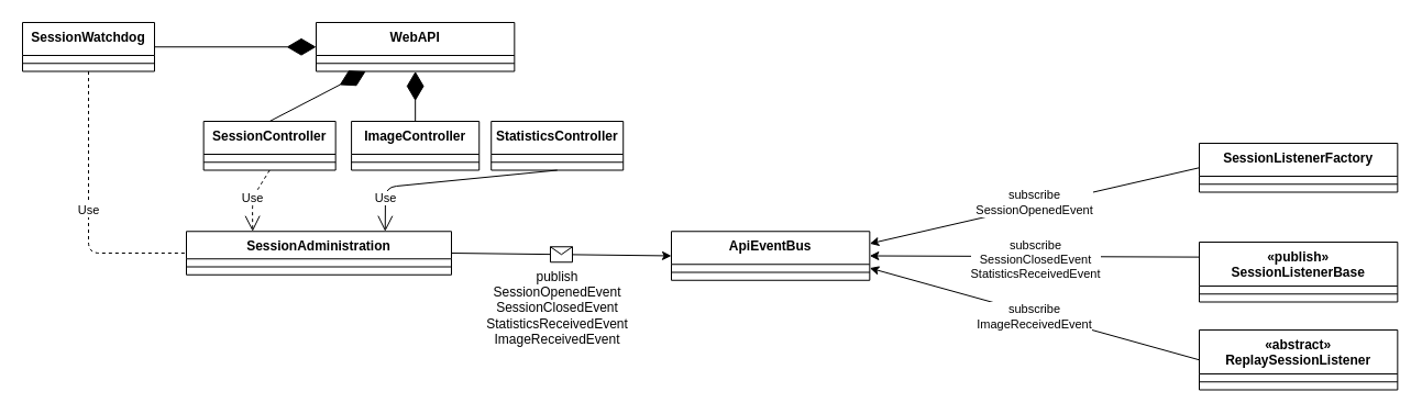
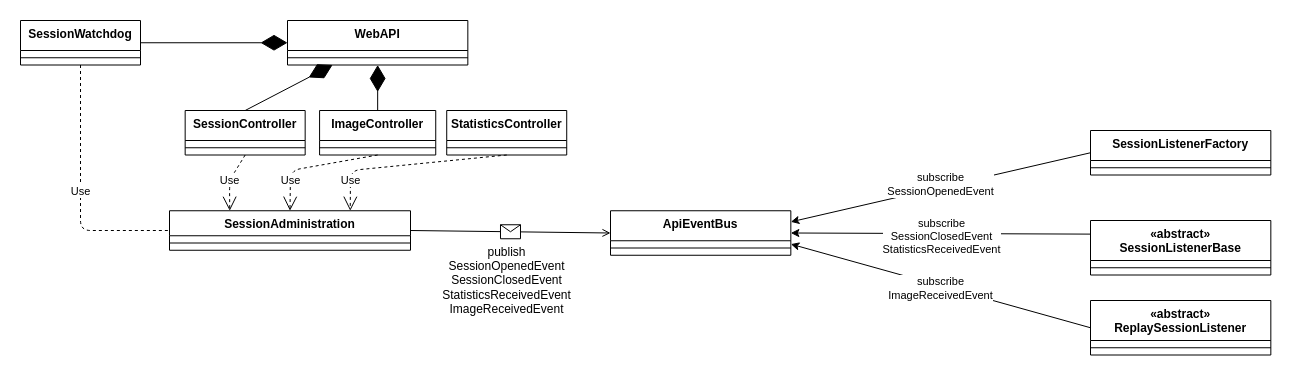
  <mxCell id="0" />
  <mxCell id="1" parent="0" />
  <mxCell id="2" value="ApiEventBus" style="swimlane;fontStyle=1;align=center;verticalAlign=top;childLayout=stackLayout;horizontal=1;startSize=30;horizontalStack=0;resizeParent=1;resizeParentMax=0;resizeLast=0;collapsible=1;marginBottom=0;" vertex="1" parent="1"><mxGeometry x="610" y="210.25" width="180.33" height="44.495" as="geometry"><mxRectangle x="575.06" y="313.22" width="120" height="37" as="alternateBounds" /></mxGeometry></mxCell>
  <mxCell id="3" value="" style="line;strokeWidth=1;fillColor=none;align=left;verticalAlign=middle;spacingTop=-1;spacingLeft=3;spacingRight=3;rotatable=0;labelPosition=right;points=[];portConstraint=eastwest;" vertex="1" parent="2"><mxGeometry y="30" width="180.33" height="14.495" as="geometry" /></mxCell>
  <mxCell id="4" value="WebAPI" style="swimlane;fontStyle=1;align=center;verticalAlign=top;childLayout=stackLayout;horizontal=1;startSize=30;horizontalStack=0;resizeParent=1;resizeParentMax=0;resizeLast=0;collapsible=1;marginBottom=0;" vertex="1" parent="1"><mxGeometry x="286.997" y="20.004" width="180.328" height="44.495" as="geometry"><mxRectangle x="575.06" y="313.22" width="120" height="37" as="alternateBounds" /></mxGeometry></mxCell>
  <mxCell id="5" value="" style="line;strokeWidth=1;fillColor=none;align=left;verticalAlign=middle;spacingTop=-1;spacingLeft=3;spacingRight=3;rotatable=0;labelPosition=right;points=[];portConstraint=eastwest;" vertex="1" parent="4"><mxGeometry y="30" width="180.328" height="14.495" as="geometry" /></mxCell>
  <mxCell id="6" value="SessionController" style="swimlane;fontStyle=1;align=center;verticalAlign=top;childLayout=stackLayout;horizontal=1;startSize=30;horizontalStack=0;resizeParent=1;resizeParentMax=0;resizeLast=0;collapsible=1;marginBottom=0;" vertex="1" parent="1"><mxGeometry x="184.67" y="110" width="120" height="44.495" as="geometry"><mxRectangle x="575.06" y="313.22" width="120" height="37" as="alternateBounds" /></mxGeometry></mxCell>
  <mxCell id="7" value="" style="line;strokeWidth=1;fillColor=none;align=left;verticalAlign=middle;spacingTop=-1;spacingLeft=3;spacingRight=3;rotatable=0;labelPosition=right;points=[];portConstraint=eastwest;" vertex="1" parent="6"><mxGeometry y="30" width="120" height="14.495" as="geometry" /></mxCell>
  <mxCell id="8" value="StatisticsController" style="swimlane;fontStyle=1;align=center;verticalAlign=top;childLayout=stackLayout;horizontal=1;startSize=30;horizontalStack=0;resizeParent=1;resizeParentMax=0;resizeLast=0;collapsible=1;marginBottom=0;" vertex="1" parent="1"><mxGeometry x="446.23" y="110" width="120" height="44.495" as="geometry"><mxRectangle x="575.06" y="313.22" width="120" height="37" as="alternateBounds" /></mxGeometry></mxCell>
  <mxCell id="9" value="" style="line;strokeWidth=1;fillColor=none;align=left;verticalAlign=middle;spacingTop=-1;spacingLeft=3;spacingRight=3;rotatable=0;labelPosition=right;points=[];portConstraint=eastwest;" vertex="1" parent="8"><mxGeometry y="30" width="120" height="14.495" as="geometry" /></mxCell>
  <mxCell id="10" value="ImageController" style="swimlane;fontStyle=1;align=center;verticalAlign=top;childLayout=stackLayout;horizontal=1;startSize=30;horizontalStack=0;resizeParent=1;resizeParentMax=0;resizeLast=0;collapsible=1;marginBottom=0;" vertex="1" parent="1"><mxGeometry x="319.08" y="110" width="116.16" height="44.495" as="geometry"><mxRectangle x="575.06" y="313.22" width="120" height="37" as="alternateBounds" /></mxGeometry></mxCell>
  <mxCell id="11" value="" style="line;strokeWidth=1;fillColor=none;align=left;verticalAlign=middle;spacingTop=-1;spacingLeft=3;spacingRight=3;rotatable=0;labelPosition=right;points=[];portConstraint=eastwest;" vertex="1" parent="10"><mxGeometry y="30" width="116.16" height="14.495" as="geometry" /></mxCell>
  <mxCell id="12" value="SessionWatchdog" style="swimlane;fontStyle=1;align=center;verticalAlign=top;childLayout=stackLayout;horizontal=1;startSize=30;horizontalStack=0;resizeParent=1;resizeParentMax=0;resizeLast=0;collapsible=1;marginBottom=0;" vertex="1" parent="1"><mxGeometry x="20" y="20" width="120" height="44.495" as="geometry"><mxRectangle x="575.06" y="313.22" width="120" height="37" as="alternateBounds" /></mxGeometry></mxCell>
  <mxCell id="13" value="" style="line;strokeWidth=1;fillColor=none;align=left;verticalAlign=middle;spacingTop=-1;spacingLeft=3;spacingRight=3;rotatable=0;labelPosition=right;points=[];portConstraint=eastwest;" vertex="1" parent="12"><mxGeometry y="30" width="120" height="14.495" as="geometry" /></mxCell>
  <mxCell id="14" value="SessionAdministration" style="swimlane;fontStyle=1;align=center;verticalAlign=top;childLayout=stackLayout;horizontal=1;startSize=25;horizontalStack=0;resizeParent=1;resizeParentMax=0;resizeLast=0;collapsible=1;marginBottom=0;" vertex="1" parent="1"><mxGeometry x="169" y="210.25" width="241" height="39.495" as="geometry"><mxRectangle x="575.06" y="313.22" width="120" height="37" as="alternateBounds" /></mxGeometry></mxCell>
  <mxCell id="15" value="" style="line;strokeWidth=1;fillColor=none;align=left;verticalAlign=middle;spacingTop=-1;spacingLeft=3;spacingRight=3;rotatable=0;labelPosition=right;points=[];portConstraint=eastwest;" vertex="1" parent="14"><mxGeometry y="25" width="241" height="14.495" as="geometry" /></mxCell>
  <mxCell id="16" value="SessionListenerFactory" style="swimlane;fontStyle=1;align=center;verticalAlign=top;childLayout=stackLayout;horizontal=1;startSize=30;horizontalStack=0;resizeParent=1;resizeParentMax=0;resizeLast=0;collapsible=1;marginBottom=0;" vertex="1" parent="1"><mxGeometry x="1090" y="130" width="180.33" height="44.495" as="geometry"><mxRectangle x="575.06" y="313.22" width="120" height="37" as="alternateBounds" /></mxGeometry></mxCell>
  <mxCell id="17" value="" style="line;strokeWidth=1;fillColor=none;align=left;verticalAlign=middle;spacingTop=-1;spacingLeft=3;spacingRight=3;rotatable=0;labelPosition=right;points=[];portConstraint=eastwest;" vertex="1" parent="16"><mxGeometry y="30" width="180.33" height="14.495" as="geometry" /></mxCell>
- <mxCell id="18" value="«publish»&#10;SessionListenerBase" style="swimlane;fontStyle=1;align=center;verticalAlign=top;childLayout=stackLayout;horizontal=1;startSize=40;horizontalStack=0;resizeParent=1;resizeParentMax=0;resizeLast=0;collapsible=1;marginBottom=0;" vertex="1" parent="1"><mxGeometry x="1090" y="220" width="180.33" height="54.495" as="geometry"><mxRectangle x="575.06" y="313.22" width="120" height="37" as="alternateBounds" /></mxGeometry></mxCell>
+ <mxCell id="18" value="«abstract»&#10;SessionListenerBase" style="swimlane;fontStyle=1;align=center;verticalAlign=top;childLayout=stackLayout;horizontal=1;startSize=40;horizontalStack=0;resizeParent=1;resizeParentMax=0;resizeLast=0;collapsible=1;marginBottom=0;" vertex="1" parent="1"><mxGeometry x="1090" y="220" width="180.33" height="54.495" as="geometry"><mxRectangle x="575.06" y="313.22" width="120" height="37" as="alternateBounds" /></mxGeometry></mxCell>
  <mxCell id="19" value="" style="line;strokeWidth=1;fillColor=none;align=left;verticalAlign=middle;spacingTop=-1;spacingLeft=3;spacingRight=3;rotatable=0;labelPosition=right;points=[];portConstraint=eastwest;" vertex="1" parent="18"><mxGeometry y="40" width="180.33" height="14.495" as="geometry" /></mxCell>
  <mxCell id="20" value="«abstract»&#10;ReplaySessionListener" style="swimlane;fontStyle=1;align=center;verticalAlign=top;childLayout=stackLayout;horizontal=1;startSize=40;horizontalStack=0;resizeParent=1;resizeParentMax=0;resizeLast=0;collapsible=1;marginBottom=0;" vertex="1" parent="1"><mxGeometry x="1090" y="300" width="180.33" height="54.495" as="geometry"><mxRectangle x="575.06" y="313.22" width="120" height="37" as="alternateBounds" /></mxGeometry></mxCell>
  <mxCell id="21" value="" style="line;strokeWidth=1;fillColor=none;align=left;verticalAlign=middle;spacingTop=-1;spacingLeft=3;spacingRight=3;rotatable=0;labelPosition=right;points=[];portConstraint=eastwest;" vertex="1" parent="20"><mxGeometry y="40" width="180.33" height="14.495" as="geometry" /></mxCell>
- <mxCell id="22" value="" style="endArrow=classic;html=1;entryX=0;entryY=0.5;entryDx=0;entryDy=0;exitX=1;exitY=0.5;exitDx=0;exitDy=0;" edge="1" parent="1" source="14" target="2"><mxGeometry relative="1" as="geometry"><mxPoint x="450" y="200" as="sourcePoint" /><mxPoint x="680" y="250" as="targetPoint" /></mxGeometry></mxCell>
+ <mxCell id="22" value="" style="endArrow=open;html=1;entryX=0;entryY=0.5;entryDx=0;entryDy=0;exitX=1;exitY=0.5;exitDx=0;exitDy=0;" edge="1" parent="1" source="14" target="2"><mxGeometry relative="1" as="geometry"><mxPoint x="450" y="200" as="sourcePoint" /><mxPoint x="680" y="250" as="targetPoint" /></mxGeometry></mxCell>
  <mxCell id="23" value="" style="shape=message;html=1;outlineConnect=0;" vertex="1" parent="22"><mxGeometry width="20" height="14" relative="1" as="geometry"><mxPoint x="-10" y="-7" as="offset" /></mxGeometry></mxCell>
  <mxCell id="24" value="publish&lt;br&gt;SessionOpenedEvent&lt;br&gt;SessionClosedEvent&lt;br&gt;StatisticsReceivedEvent&lt;br&gt;ImageReceivedEvent&lt;br&gt;" style="text;html=1;align=center;verticalAlign=middle;resizable=0;points=[];autosize=1;strokeColor=none;" vertex="1" parent="1"><mxGeometry x="436.23" y="240" width="140" height="80" as="geometry" /></mxCell>
  <mxCell id="25" value="" style="endArrow=classic;html=1;exitX=0;exitY=0.5;exitDx=0;exitDy=0;entryX=1;entryY=0.75;entryDx=0;entryDy=0;" edge="1" parent="1" source="20" target="2"><mxGeometry relative="1" as="geometry"><mxPoint x="950" y="320" as="sourcePoint" /><mxPoint x="880" y="240" as="targetPoint" /></mxGeometry></mxCell>
  <mxCell id="26" value="subscribe&lt;br&gt;ImageReceivedEvent" style="edgeLabel;resizable=0;html=1;align=center;verticalAlign=middle;" connectable="0" vertex="1" parent="25"><mxGeometry relative="1" as="geometry"><mxPoint y="2" as="offset" /></mxGeometry></mxCell>
  <mxCell id="27" value="" style="endArrow=classic;html=1;exitX=0;exitY=0.5;exitDx=0;exitDy=0;entryX=1;entryY=0.25;entryDx=0;entryDy=0;" edge="1" parent="1" source="16" target="2"><mxGeometry relative="1" as="geometry"><mxPoint x="1060" y="347.248" as="sourcePoint" /><mxPoint x="890.33" y="228.874" as="targetPoint" /></mxGeometry></mxCell>
  <mxCell id="28" value="subscribe&lt;br&gt;SessionOpenedEvent" style="edgeLabel;resizable=0;html=1;align=center;verticalAlign=middle;" connectable="0" vertex="1" parent="27"><mxGeometry relative="1" as="geometry"><mxPoint y="-3" as="offset" /></mxGeometry></mxCell>
  <mxCell id="29" value="" style="endArrow=classic;html=1;exitX=0;exitY=0.25;exitDx=0;exitDy=0;entryX=1;entryY=0.5;entryDx=0;entryDy=0;" edge="1" parent="1" source="18" target="2"><mxGeometry relative="1" as="geometry"><mxPoint x="830" y="547.248" as="sourcePoint" /><mxPoint x="890.33" y="228.874" as="targetPoint" /></mxGeometry></mxCell>
  <mxCell id="30" value="subscribe&lt;br&gt;SessionClosedEvent&lt;br&gt;StatisticsReceivedEvent" style="edgeLabel;resizable=0;html=1;align=center;verticalAlign=middle;" connectable="0" vertex="1" parent="29"><mxGeometry relative="1" as="geometry"><mxPoint y="2" as="offset" /></mxGeometry></mxCell>
  <mxCell id="31" value="" style="endArrow=diamondThin;endFill=1;endSize=24;html=1;entryX=0;entryY=0.5;entryDx=0;entryDy=0;exitX=1;exitY=0.5;exitDx=0;exitDy=0;" edge="1" parent="1" source="12" target="4"><mxGeometry width="160" relative="1" as="geometry"><mxPoint x="70" y="330" as="sourcePoint" /><mxPoint x="230" y="330" as="targetPoint" /></mxGeometry></mxCell>
  <mxCell id="32" value="" style="endArrow=diamondThin;endFill=1;endSize=24;html=1;entryX=0.25;entryY=1;entryDx=0;entryDy=0;exitX=0.5;exitY=0;exitDx=0;exitDy=0;" edge="1" parent="1" source="6" target="4"><mxGeometry width="160" relative="1" as="geometry"><mxPoint x="194.67" y="52.248" as="sourcePoint" /><mxPoint x="293.837" y="52.252" as="targetPoint" /></mxGeometry></mxCell>
  <mxCell id="33" value="" style="endArrow=diamondThin;endFill=1;endSize=24;html=1;exitX=0.5;exitY=0;exitDx=0;exitDy=0;entryX=0.5;entryY=1;entryDx=0;entryDy=0;" edge="1" parent="1" source="10" target="4"><mxGeometry width="160" relative="1" as="geometry"><mxPoint x="254.67" y="120" as="sourcePoint" /><mxPoint x="370" y="60" as="targetPoint" /></mxGeometry></mxCell>
  <mxCell id="34" value="Use" style="endArrow=none;endSize=12;dashed=1;html=1;exitX=0.5;exitY=1;exitDx=0;exitDy=0;entryX=0;entryY=0.5;entryDx=0;entryDy=0;" edge="1" parent="1" source="12" target="14"><mxGeometry width="160" relative="1" as="geometry"><mxPoint x="410" y="300" as="sourcePoint" /><mxPoint x="570" y="300" as="targetPoint" /><Array as="points"><mxPoint x="80" y="230" /></Array></mxGeometry></mxCell>
  <mxCell id="35" value="Use" style="endArrow=open;endSize=12;dashed=1;html=1;exitX=0.5;exitY=1;exitDx=0;exitDy=0;entryX=0.25;entryY=0;entryDx=0;entryDy=0;" edge="1" parent="1" source="6" target="14"><mxGeometry width="160" relative="1" as="geometry"><mxPoint x="90" y="74.495" as="sourcePoint" /><mxPoint x="179" y="239.998" as="targetPoint" /><Array as="points"><mxPoint x="229" y="180" /></Array></mxGeometry></mxCell>
- <mxCell id="37" value="Use" style="endArrow=open;endSize=12;dashed=0;html=1;exitX=0.5;exitY=1;exitDx=0;exitDy=0;entryX=0.75;entryY=0;entryDx=0;entryDy=0;" edge="1" parent="1" source="8" target="14"><mxGeometry x="0.693" width="160" relative="1" as="geometry"><mxPoint x="387.16" y="164.495" as="sourcePoint" /><mxPoint x="299.5" y="220.25" as="targetPoint" /><Array as="points"><mxPoint x="350" y="170" /></Array><mxPoint as="offset" /></mxGeometry></mxCell>
+ <mxCell id="36" value="Use" style="endArrow=open;endSize=12;dashed=1;html=1;exitX=0.5;exitY=1;exitDx=0;exitDy=0;entryX=0.5;entryY=0;entryDx=0;entryDy=0;" edge="1" parent="1" source="10" target="14"><mxGeometry x="0.53" width="160" relative="1" as="geometry"><mxPoint x="254.67" y="164.495" as="sourcePoint" /><mxPoint x="239.25" y="220.25" as="targetPoint" /><Array as="points"><mxPoint x="290" y="170" /></Array><mxPoint as="offset" /></mxGeometry></mxCell>
+ <mxCell id="37" value="Use" style="endArrow=open;endSize=12;dashed=1;html=1;exitX=0.5;exitY=1;exitDx=0;exitDy=0;entryX=0.75;entryY=0;entryDx=0;entryDy=0;" edge="1" parent="1" source="8" target="14"><mxGeometry x="0.693" width="160" relative="1" as="geometry"><mxPoint x="387.16" y="164.495" as="sourcePoint" /><mxPoint x="299.5" y="220.25" as="targetPoint" /><Array as="points"><mxPoint x="350" y="170" /></Array><mxPoint as="offset" /></mxGeometry></mxCell>
